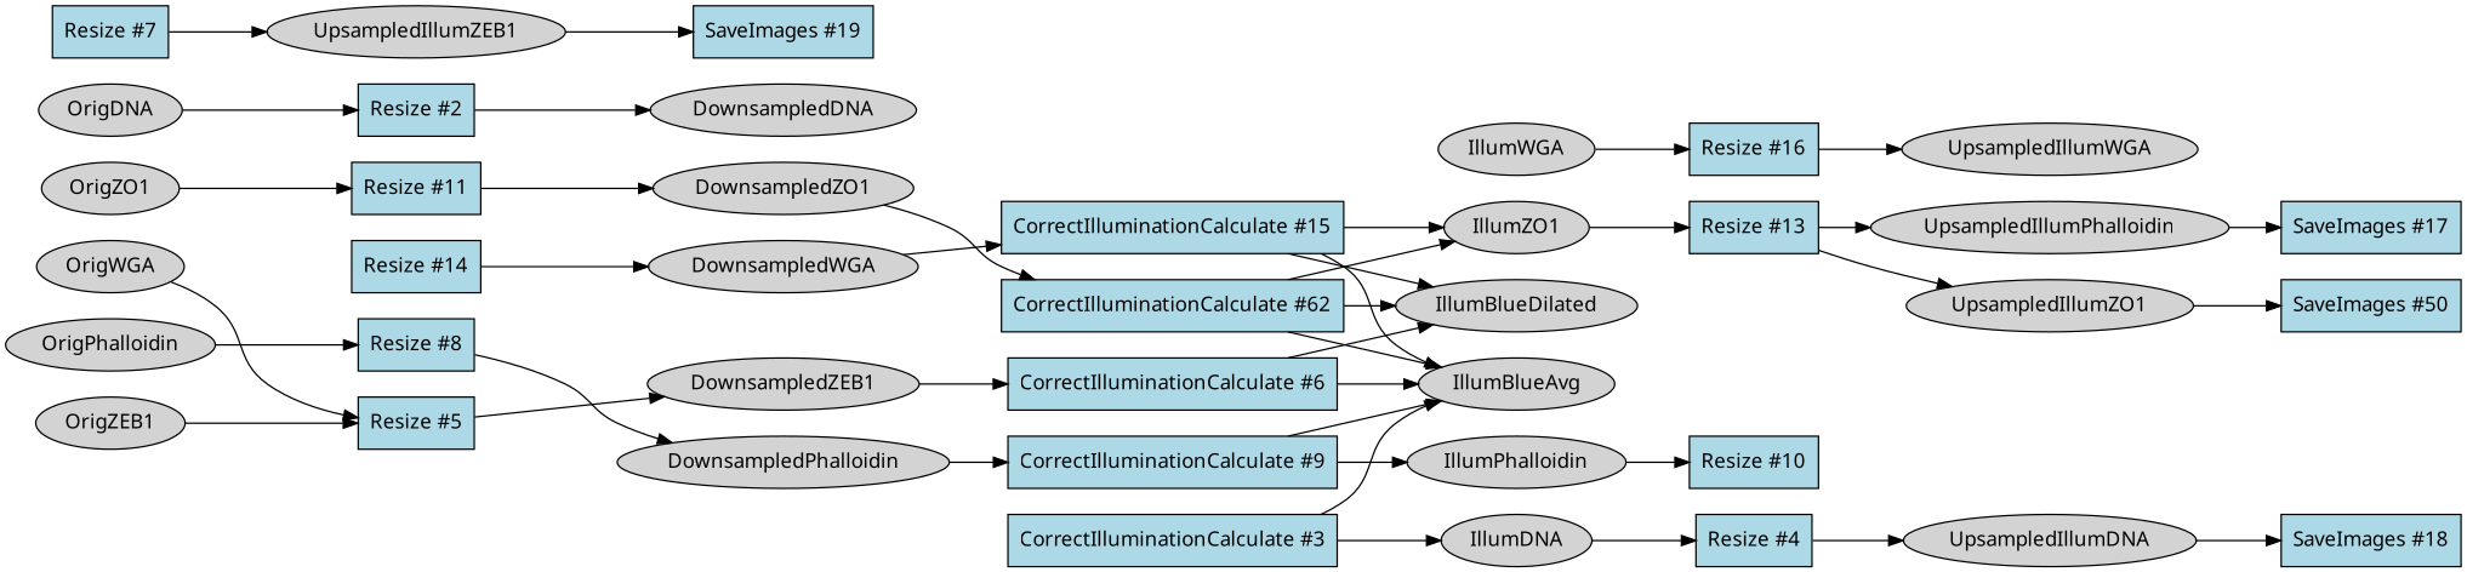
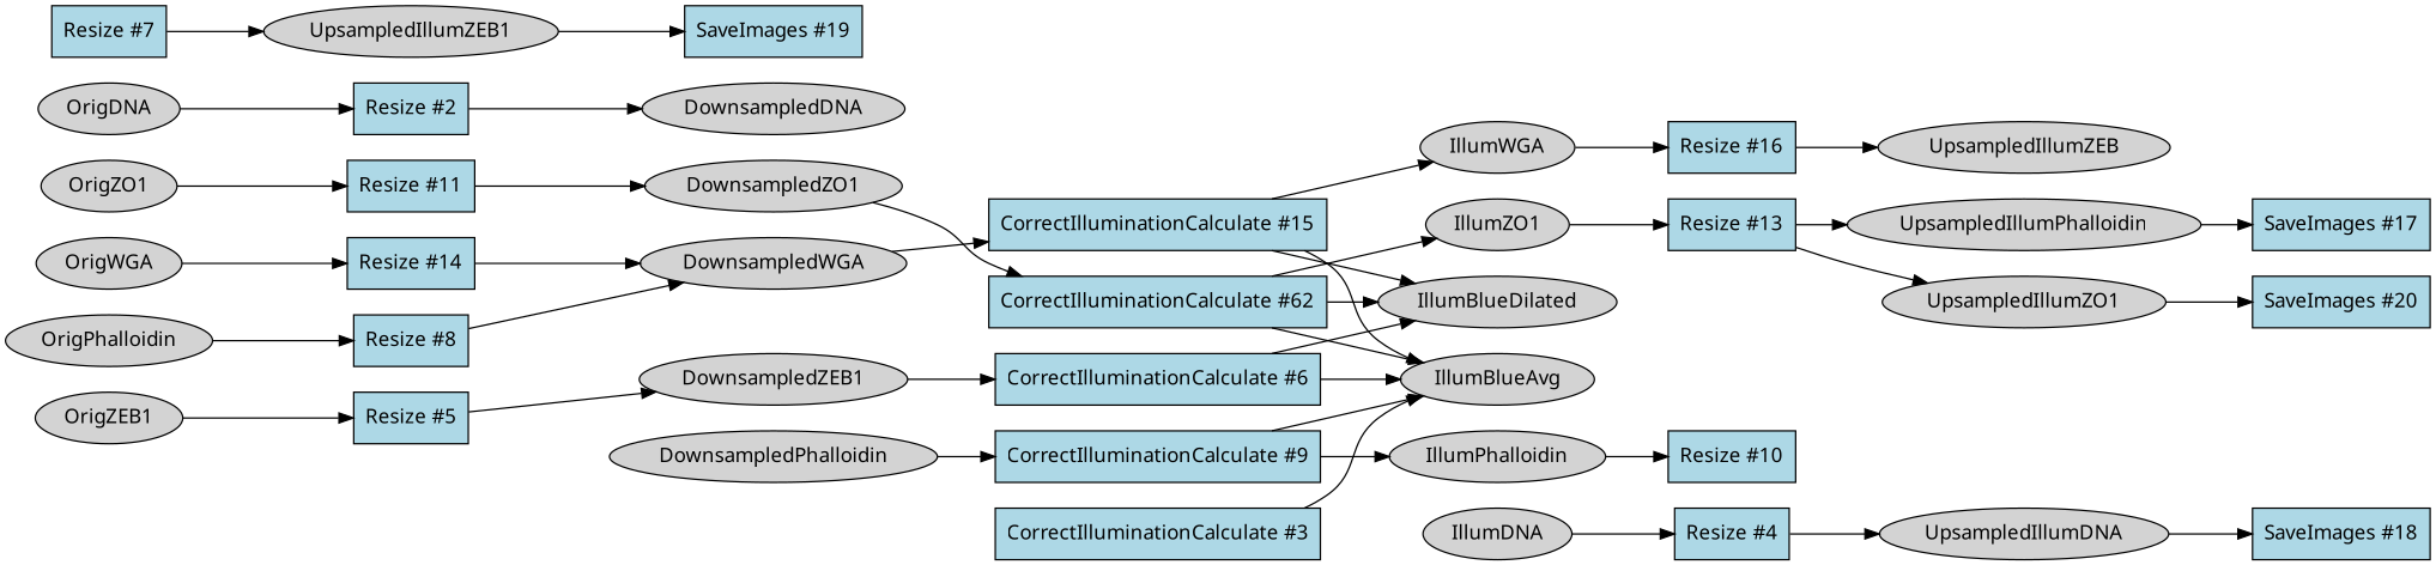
  strict digraph {
    fontname="Noto Sans"
    rankdir=LR
    node [fillcolor=lightgray fontname="Noto Sans" shape=ellipse style=filled type=image]
    edge [fontname="Noto Sans" type=image_output]
    n1 [enabled=True fillcolor=lightblue label="CorrectIlluminationCalculate #9" module_name=CorrectIlluminationCalculate module_num=9 original_num=9 shape=box stable_id=CorrectIlluminationCalculate_2ab137a7 type=module]
    n2 [label=IllumBlueAvg]
    n3 [label=IllumPhalloidin]
    n4 [label=IllumBlueDilated]
    n5 [enabled=True fillcolor=lightblue label="Resize #10" module_name=Resize module_num=10 original_num=10 shape=box stable_id=Resize_fd94763b type=module]
    n6 [enabled=True fillcolor=lightblue label="CorrectIlluminationCalculate #6" module_name=CorrectIlluminationCalculate module_num=6 original_num=6 shape=box stable_id=CorrectIlluminationCalculate_4082f006 type=module]
    n7 [enabled=True fillcolor=lightblue label="CorrectIlluminationCalculate #62" module_name=CorrectIlluminationCalculate module_num=12 original_num=12 shape=box stable_id=CorrectIlluminationCalculate_cd0871b type=module]
    n8 [label=IllumZO1]
    n9 [enabled=True fillcolor=lightblue label="Resize #13" module_name=Resize module_num=13 original_num=13 shape=box stable_id=Resize_6f9ec43f type=module]
    n10 [enabled=True fillcolor=lightblue label="CorrectIlluminationCalculate #15" module_name=CorrectIlluminationCalculate module_num=15 original_num=15 shape=box stable_id=CorrectIlluminationCalculate_cff23d36 type=module]
    n11 [label=IllumWGA]
    n12 [enabled=True fillcolor=lightblue label="Resize #16" module_name=Resize module_num=16 original_num=16 shape=box stable_id=Resize_d3b540a9 type=module]
    n13 [enabled=True fillcolor=lightblue label="CorrectIlluminationCalculate #3" module_name=CorrectIlluminationCalculate module_num=3 original_num=3 shape=box stable_id=CorrectIlluminationCalculate_e3750f2a type=module]
    n14 [label=IllumDNA]
    n15 [enabled=True fillcolor=lightblue label="Resize #4" module_name=Resize module_num=4 original_num=4 shape=box stable_id=Resize_a3b11500 type=module]
    n16 [enabled=True fillcolor=lightblue label="Resize #2" module_name=Resize module_num=2 original_num=2 shape=box stable_id=Resize_32606b38 type=module]
    n17 [label=DownsampledDNA]
    n18 [enabled=True fillcolor=lightblue label="Resize #7" module_name=Resize module_num=7 original_num=7 shape=box stable_id=Resize_476f0993 type=module]
    n19 [label=UpsampledIllumZEB1]
    n20 [enabled=True fillcolor=lightblue label="SaveImages #19" module_name=SaveImages module_num=19 original_num=19 shape=box stable_id=SaveImages_c30ff497 type=module]
    n21 [label=UpsampledIllumZO1]
    n22 [label=UpsampledIllumPhalloidin]
-   n23 [enabled=True fillcolor=lightblue label="SaveImages #50" module_name=SaveImages module_num=20 original_num=20 shape=box stable_id=SaveImages_46180921 type=module]
+   n23 [enabled=True fillcolor=lightblue label="SaveImages #20" module_name=SaveImages module_num=20 original_num=20 shape=box stable_id=SaveImages_46180921 type=module]
    n24 [enabled=True fillcolor=lightblue label="Resize #14" module_name=Resize module_num=14 original_num=14 shape=box stable_id=Resize_73fa95f1 type=module]
    n25 [label=DownsampledWGA]
    n26 [enabled=True fillcolor=lightblue label="Resize #8" module_name=Resize module_num=8 original_num=8 shape=box stable_id=Resize_9779805 type=module]
    n27 [label=DownsampledPhalloidin]
    n28 [label=UpsampledIllumDNA]
    n29 [enabled=True fillcolor=lightblue label="SaveImages #18" module_name=SaveImages module_num=18 original_num=18 shape=box stable_id=SaveImages_4cf7a938 type=module]
    n30 [enabled=True fillcolor=lightblue label="Resize #11" module_name=Resize module_num=11 original_num=11 shape=box stable_id=Resize_b00c8387 type=module]
    n31 [label=DownsampledZO1]
-   n32 [label=UpsampledIllumWGA]
+   n32 [label=UpsampledIllumZEB]
    n33 [enabled=True fillcolor=lightblue label="Resize #5" module_name=Resize module_num=5 original_num=5 shape=box stable_id=Resize_e02b2169 type=module]
    n34 [label=DownsampledZEB1]
    n35 [enabled=True fillcolor=lightblue label="SaveImages #17" module_name=SaveImages module_num=17 original_num=17 shape=box stable_id=SaveImages_392621f0 type=module]
    n36 [label=OrigDNA]
    n37 [label=OrigPhalloidin]
    n38 [label=OrigWGA]
    n39 [label=OrigZEB1]
    n40 [label=OrigZO1]
    n1 -> n2
    n1 -> n3
    n3 -> n5 [type=image_input]
    n6 -> n2
    n6 -> n4
    n7 -> n2
    n7 -> n4
    n7 -> n8
    n8 -> n9 [type=image_input]
    n9 -> n21
    n9 -> n22
    n10 -> n2
    n10 -> n4
-   n10 -> n8
+   n10 -> n11
    n11 -> n12 [type=image_input]
    n12 -> n32
    n13 -> n2
-   n13 -> n14
    n14 -> n15 [type=image_input]
    n15 -> n28
    n16 -> n17
    n18 -> n19
    n19 -> n20 [type=image_input]
    n21 -> n23 [type=image_input]
    n22 -> n35 [type=image_input]
    n24 -> n25
    n25 -> n10 [type=image_input]
-   n26 -> n27
+   n26 -> n25
    n27 -> n1 [type=image_input]
    n28 -> n29 [type=image_input]
    n30 -> n31
    n31 -> n7 [type=image_input]
    n33 -> n34
    n34 -> n6 [type=image_input]
    n36 -> n16 [type=image_input]
    n37 -> n26 [type=image_input]
-   n38 -> n33 [type=image_input]
+   n38 -> n24 [type=image_input]
    n39 -> n33 [type=image_input]
    n40 -> n30 [type=image_input]
  }
